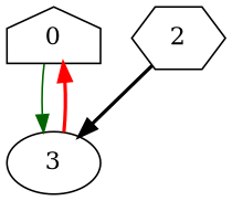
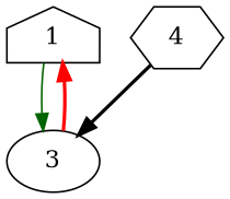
  digraph {
    edge [dir=normal style=bold]
-   n1 [label=0 shape=house]
+   n1 [label=1 shape=house]
    n2 [label=3 shape=ellipse]
-   n3 [label=2 shape=hexagon]
+   n3 [label=4 shape=hexagon]
    n1 -> n2 [color=darkgreen style=solid]
    n2 -> n1 [color=red]
    n3 -> n2 [color=black]
  }
